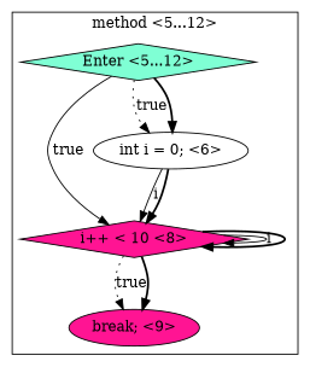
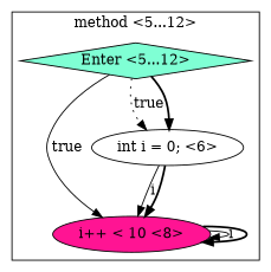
  digraph {
    node [fillcolor=deeppink shape=diamond style=filled]
    edge [style=bold]
    n1 [fillcolor=aquamarine label="Enter <5...12>"]
-   n2 [label="i++ < 10 <8>"]
+   n2 [label="i++ < 10 <8>" shape=ellipse]
    n3 [fillcolor=white label="int i = 0; <6>" shape=ellipse]
-   n4 [label="break; <9>" shape=ellipse]
    subgraph cluster_1 {
      label="method <5...12>"
      n1
      n2
      n3
-     n4
    }
    n1 -> n2 [label=true style=solid]
    n1 -> n3 [label=true style=dotted]
    n1 -> n3
    n2 -> n2 [label=i style=solid]
    n2 -> n2
-   n2 -> n4 [label=true style=dotted]
-   n2 -> n4
    n3 -> n2 [label=i style=solid]
    n3 -> n2
  }
